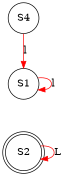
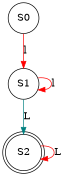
  digraph {
    fontname="DejaVu Serif"
    forcelabels=true
    rankdir=TB
    node [fontname="DejaVu Serif" shape=circle]
    edge [color=red fontname="DejaVu Serif"]
-   n1 [label=S4]
+   n1 [label=S0]
    n2 [label=S1]
    n3 [label=S2 shape=doublecircle]
    n1 -> n2 [label=l]
    n2 -> n2 [label=l]
+   n2 -> n3 [color=teal label=L]
    n3 -> n3 [label=L]
  }
